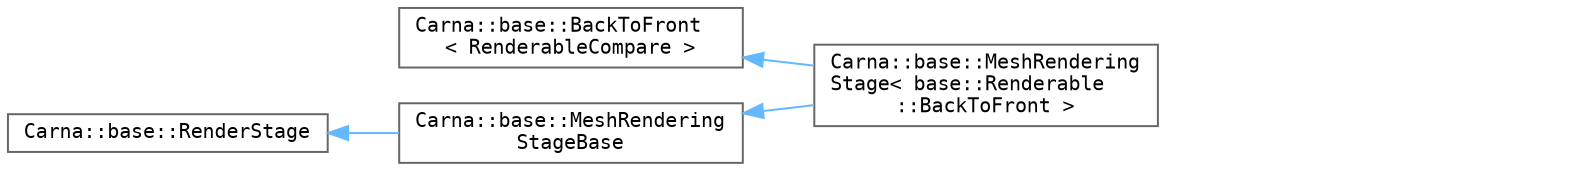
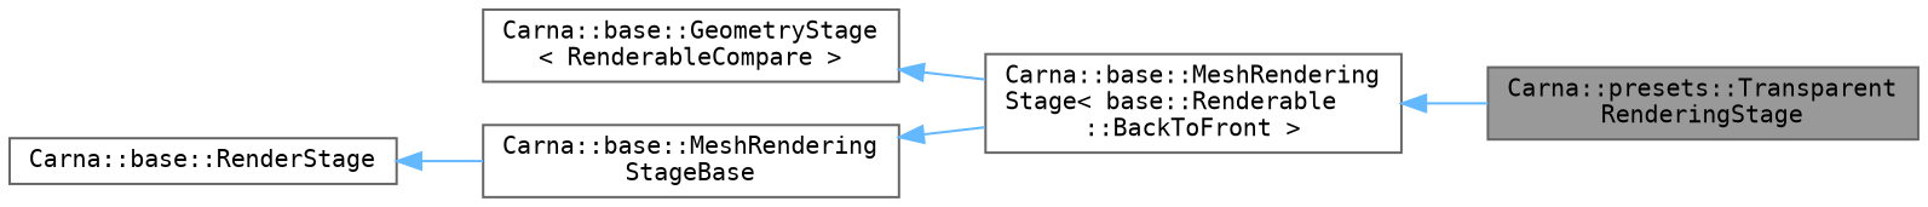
  digraph {
    fontname="DejaVu Sans Mono"
    rankdir=LR
    node [color=gray40 fillcolor=white fontname="DejaVu Sans Mono" fontsize=10 shape=box style=filled]
    edge [color=steelblue1 dir=back fontname="DejaVu Sans Mono" fontsize=10 labelfontname=Helvetica labelfontsize=10 style=solid]
+   n1 [fillcolor=grey60 fontcolor=black height=0.2 label="Carna::presets::Transparent\lRenderingStage" width=0.4]
    n2 [height=0.2 label="Carna::base::MeshRendering\lStage\< base::Renderable\l::BackToFront \>" width=0.4]
-   n3 [height=0.2 label="Carna::base::BackToFront\l\< RenderableCompare \>" width=0.4]
+   n3 [height=0.2 label="Carna::base::GeometryStage\l\< RenderableCompare \>" width=0.4]
    n4 [height=0.2 label="Carna::base::RenderStage" width=0.4]
    n5 [height=0.2 label="Carna::base::MeshRendering\lStageBase" width=0.4]
+   n2 -> n1
    n3 -> n2
    n4 -> n5
    n5 -> n2
  }
